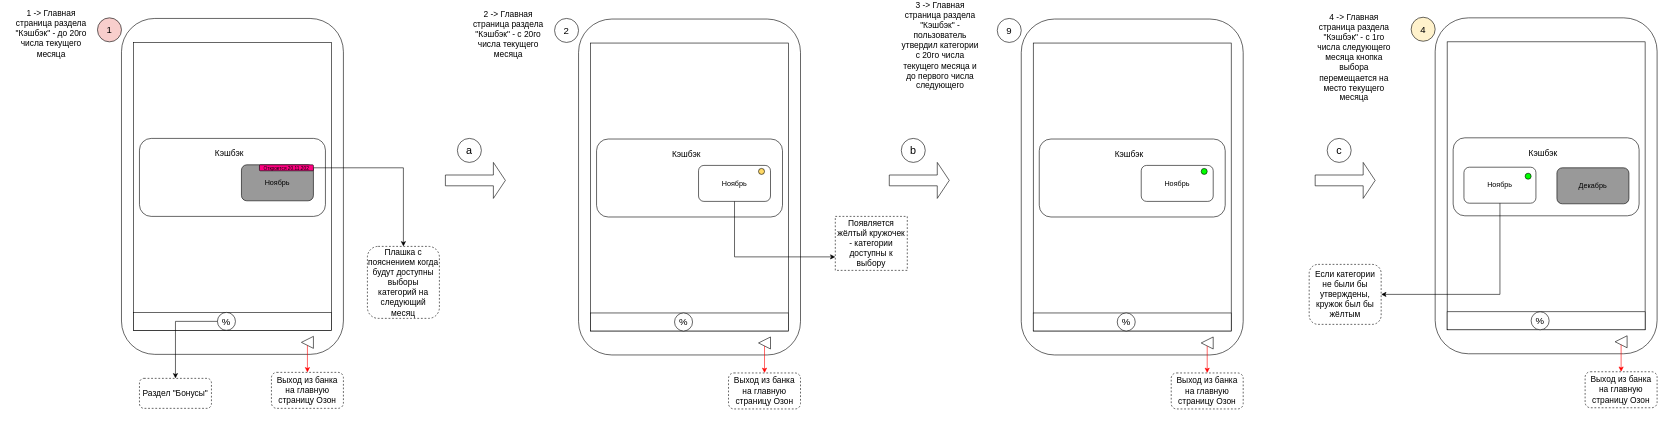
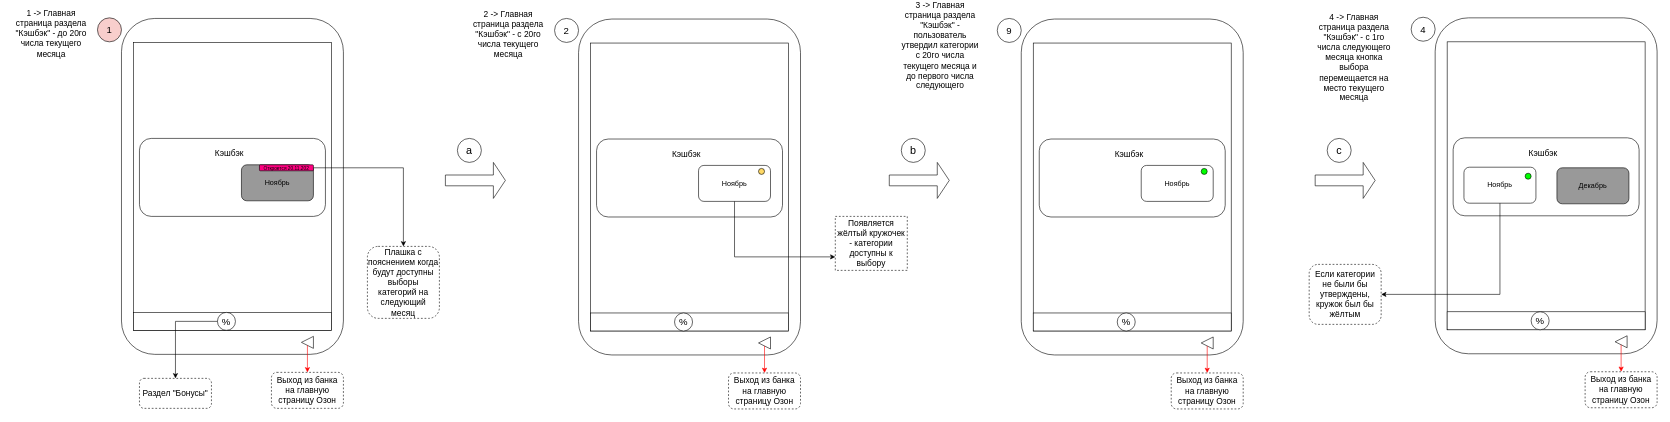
  <mxCell id="0" />
  <mxCell id="1" parent="0" />
  <mxCell id="2" value="" style="group" parent="1" vertex="1" connectable="0"><mxGeometry x="202" y="22" width="370" height="560" as="geometry" /></mxCell>
  <mxCell id="3" value="" style="rounded=1;whiteSpace=wrap;html=1;" parent="2" vertex="1"><mxGeometry width="370" height="560" as="geometry" /></mxCell>
  <mxCell id="4" value="" style="rounded=0;whiteSpace=wrap;html=1;" parent="2" vertex="1"><mxGeometry x="20" y="40" width="330" height="480" as="geometry" /></mxCell>
  <mxCell id="5" value="" style="rounded=1;whiteSpace=wrap;html=1;" parent="2" vertex="1"><mxGeometry x="30" y="200" width="310" height="130" as="geometry" /></mxCell>
  <mxCell id="6" value="Ноябрь" style="rounded=1;whiteSpace=wrap;html=1;fillColor=#999999;" parent="2" vertex="1"><mxGeometry x="200" y="244" width="120" height="60" as="geometry" /></mxCell>
  <mxCell id="7" value="&lt;font style=&quot;font-size: 14px;&quot;&gt;Кэшбэк&lt;/font&gt;" style="text;html=1;align=center;verticalAlign=middle;whiteSpace=wrap;rounded=0;" parent="2" vertex="1"><mxGeometry x="150" y="210" width="60" height="30" as="geometry" /></mxCell>
  <mxCell id="8" value="" style="triangle;whiteSpace=wrap;html=1;rotation=-180;" parent="2" vertex="1"><mxGeometry x="300" y="530" width="20" height="20" as="geometry" /></mxCell>
  <mxCell id="9" value="&lt;font style=&quot;font-size: 8px;&quot;&gt;Откроется 20.11.202&lt;/font&gt;" style="rounded=1;whiteSpace=wrap;html=1;fillColor=#FF0080;" parent="2" vertex="1"><mxGeometry x="230" y="244" width="90" height="10" as="geometry" /></mxCell>
  <mxCell id="10" value="" style="rounded=0;whiteSpace=wrap;html=1;" vertex="1" parent="2"><mxGeometry x="20" y="490" width="330" height="30" as="geometry" /></mxCell>
  <mxCell id="11" value="&lt;font size=&quot;3&quot;&gt;%&lt;/font&gt;" style="ellipse;whiteSpace=wrap;html=1;aspect=fixed;" vertex="1" parent="2"><mxGeometry x="160" y="490" width="30" height="30" as="geometry" /></mxCell>
  <mxCell id="12" value="&lt;font size=&quot;3&quot;&gt;1&lt;/font&gt;" style="ellipse;whiteSpace=wrap;html=1;aspect=fixed;fillColor=#f8cecc;" parent="1" vertex="1"><mxGeometry x="162" y="21" width="40" height="40" as="geometry" /></mxCell>
  <mxCell id="13" value="&lt;font style=&quot;font-size: 14px;&quot;&gt;Выход из банка на главную страницу Озон&lt;/font&gt;" style="rounded=1;whiteSpace=wrap;html=1;dashed=1;" parent="1" vertex="1"><mxGeometry x="452" y="612" width="120" height="60" as="geometry" /></mxCell>
  <mxCell id="14" value="" style="edgeStyle=orthogonalEdgeStyle;rounded=0;orthogonalLoop=1;jettySize=auto;html=1;strokeColor=#FF0000;" parent="1" source="8" target="13" edge="1"><mxGeometry relative="1" as="geometry" /></mxCell>
  <mxCell id="15" value="&lt;font style=&quot;font-size: 14px;&quot;&gt;1 -&amp;gt; Главная страница раздела &quot;Кэшбэк&quot; - до 20го числа текущего месяца&lt;/font&gt;" style="text;html=1;align=center;verticalAlign=middle;whiteSpace=wrap;rounded=0;" parent="1" vertex="1"><mxGeometry x="20" y="22" width="130" height="50" as="geometry" /></mxCell>
  <mxCell id="16" value="" style="group" parent="1" vertex="1" connectable="0"><mxGeometry x="964" y="23" width="370" height="560" as="geometry" /></mxCell>
  <mxCell id="17" value="" style="rounded=1;whiteSpace=wrap;html=1;" parent="16" vertex="1"><mxGeometry width="370" height="560" as="geometry" /></mxCell>
  <mxCell id="18" value="" style="rounded=0;whiteSpace=wrap;html=1;" parent="16" vertex="1"><mxGeometry x="20" y="40" width="330" height="480" as="geometry" /></mxCell>
  <mxCell id="19" value="" style="rounded=1;whiteSpace=wrap;html=1;" parent="16" vertex="1"><mxGeometry x="30" y="200" width="310" height="130" as="geometry" /></mxCell>
  <mxCell id="20" value="Ноябрь" style="rounded=1;whiteSpace=wrap;html=1;" parent="16" vertex="1"><mxGeometry x="200" y="244" width="120" height="60" as="geometry" /></mxCell>
  <mxCell id="21" value="&lt;font style=&quot;font-size: 14px;&quot;&gt;Кэшбэк&lt;/font&gt;" style="text;html=1;align=center;verticalAlign=middle;whiteSpace=wrap;rounded=0;" parent="16" vertex="1"><mxGeometry x="150" y="210" width="60" height="30" as="geometry" /></mxCell>
  <mxCell id="22" value="" style="triangle;whiteSpace=wrap;html=1;rotation=-180;" parent="16" vertex="1"><mxGeometry x="300" y="530" width="20" height="20" as="geometry" /></mxCell>
  <mxCell id="23" value="" style="ellipse;whiteSpace=wrap;html=1;aspect=fixed;fillColor=#FFD966;" parent="16" vertex="1"><mxGeometry x="300" y="249" width="10" height="10" as="geometry" /></mxCell>
  <mxCell id="24" value="" style="rounded=0;whiteSpace=wrap;html=1;" vertex="1" parent="16"><mxGeometry x="20" y="490" width="330" height="30" as="geometry" /></mxCell>
  <mxCell id="25" value="&lt;font size=&quot;3&quot;&gt;%&lt;/font&gt;" style="ellipse;whiteSpace=wrap;html=1;aspect=fixed;" vertex="1" parent="16"><mxGeometry x="160" y="490" width="30" height="30" as="geometry" /></mxCell>
  <mxCell id="26" value="&lt;font size=&quot;3&quot;&gt;2&lt;/font&gt;" style="ellipse;whiteSpace=wrap;html=1;aspect=fixed;" parent="1" vertex="1"><mxGeometry x="924" y="22" width="40" height="40" as="geometry" /></mxCell>
  <mxCell id="27" value="&lt;font style=&quot;font-size: 14px;&quot;&gt;Выход из банка на главную страницу Озон&lt;/font&gt;" style="rounded=1;whiteSpace=wrap;html=1;dashed=1;" parent="1" vertex="1"><mxGeometry x="1214" y="613" width="120" height="60" as="geometry" /></mxCell>
  <mxCell id="28" value="" style="edgeStyle=orthogonalEdgeStyle;rounded=0;orthogonalLoop=1;jettySize=auto;html=1;strokeColor=#FF0000;" parent="1" source="22" target="27" edge="1"><mxGeometry relative="1" as="geometry" /></mxCell>
  <mxCell id="29" value="&lt;font style=&quot;font-size: 14px;&quot;&gt;2 -&amp;gt; Главная страница раздела &quot;Кэшбэк&quot; - с 20го числа текущего месяца&lt;/font&gt;" style="text;html=1;align=center;verticalAlign=middle;whiteSpace=wrap;rounded=0;" parent="1" vertex="1"><mxGeometry x="782" y="23" width="130" height="50" as="geometry" /></mxCell>
  <mxCell id="30" value="&lt;font style=&quot;font-size: 14px;&quot;&gt;Плашка с пояснением когда будут доступны выборы категорий на следующий месяц&lt;/font&gt;" style="whiteSpace=wrap;html=1;fillColor=#FFFFFF;rounded=1;dashed=1;" parent="1" vertex="1"><mxGeometry x="612" y="402" width="120" height="120" as="geometry" /></mxCell>
  <mxCell id="31" value="" style="edgeStyle=orthogonalEdgeStyle;rounded=0;orthogonalLoop=1;jettySize=auto;html=1;" parent="1" source="9" target="30" edge="1"><mxGeometry relative="1" as="geometry" /></mxCell>
  <mxCell id="32" value="" style="shape=singleArrow;whiteSpace=wrap;html=1;" parent="1" vertex="1"><mxGeometry x="742" y="262" width="100" height="60" as="geometry" /></mxCell>
  <mxCell id="33" value="&lt;font style=&quot;font-size: 14px;&quot;&gt;Появляется жёлтый кружочек - категории доступ&lt;span style=&quot;background-color: initial;&quot;&gt;ны к выбору&lt;/span&gt;&lt;/font&gt;" style="whiteSpace=wrap;html=1;fillColor=#FFFFFF;dashed=1;" parent="1" vertex="1"><mxGeometry x="1392" y="352" width="120" height="90" as="geometry" /></mxCell>
  <mxCell id="34" value="" style="group" parent="1" vertex="1" connectable="0"><mxGeometry x="1702" y="23" width="370" height="560" as="geometry" /></mxCell>
  <mxCell id="35" value="" style="rounded=1;whiteSpace=wrap;html=1;" parent="34" vertex="1"><mxGeometry width="370" height="560" as="geometry" /></mxCell>
  <mxCell id="36" value="" style="rounded=0;whiteSpace=wrap;html=1;" parent="34" vertex="1"><mxGeometry x="20" y="40" width="330" height="480" as="geometry" /></mxCell>
  <mxCell id="37" value="" style="rounded=1;whiteSpace=wrap;html=1;" parent="34" vertex="1"><mxGeometry x="30" y="200" width="310" height="130" as="geometry" /></mxCell>
  <mxCell id="38" value="Ноябрь" style="rounded=1;whiteSpace=wrap;html=1;" parent="34" vertex="1"><mxGeometry x="200" y="244" width="120" height="60" as="geometry" /></mxCell>
  <mxCell id="39" value="&lt;font style=&quot;font-size: 14px;&quot;&gt;Кэшбэк&lt;/font&gt;" style="text;html=1;align=center;verticalAlign=middle;whiteSpace=wrap;rounded=0;" parent="34" vertex="1"><mxGeometry x="150" y="210" width="60" height="30" as="geometry" /></mxCell>
  <mxCell id="40" value="" style="triangle;whiteSpace=wrap;html=1;rotation=-180;" parent="34" vertex="1"><mxGeometry x="300" y="530" width="20" height="20" as="geometry" /></mxCell>
  <mxCell id="41" value="" style="ellipse;whiteSpace=wrap;html=1;aspect=fixed;fillColor=#00FF00;" parent="34" vertex="1"><mxGeometry x="300" y="249" width="10" height="10" as="geometry" /></mxCell>
  <mxCell id="42" value="" style="rounded=0;whiteSpace=wrap;html=1;" vertex="1" parent="34"><mxGeometry x="20" y="490" width="330" height="30" as="geometry" /></mxCell>
  <mxCell id="43" value="&lt;font size=&quot;3&quot;&gt;%&lt;/font&gt;" style="ellipse;whiteSpace=wrap;html=1;aspect=fixed;" vertex="1" parent="34"><mxGeometry x="160" y="490" width="30" height="30" as="geometry" /></mxCell>
  <mxCell id="44" value="&lt;font size=&quot;3&quot;&gt;9&lt;/font&gt;" style="ellipse;whiteSpace=wrap;html=1;aspect=fixed;" parent="1" vertex="1"><mxGeometry x="1662" y="22" width="40" height="40" as="geometry" /></mxCell>
  <mxCell id="45" value="&lt;font style=&quot;font-size: 14px;&quot;&gt;Выход из банка на главную страницу Озон&lt;/font&gt;" style="rounded=1;whiteSpace=wrap;html=1;dashed=1;" parent="1" vertex="1"><mxGeometry x="1952" y="613" width="120" height="60" as="geometry" /></mxCell>
  <mxCell id="46" value="" style="edgeStyle=orthogonalEdgeStyle;rounded=0;orthogonalLoop=1;jettySize=auto;html=1;strokeColor=#FF0000;" parent="1" source="40" target="45" edge="1"><mxGeometry relative="1" as="geometry" /></mxCell>
  <mxCell id="47" value="&lt;font style=&quot;font-size: 14px;&quot;&gt;3 -&amp;gt; Главная страница раздела &quot;Кэшбэк&quot; - пользователь утвердил категории с 20го числа текущего месяца и до первого числа следующего&lt;/font&gt;" style="text;html=1;align=center;verticalAlign=middle;whiteSpace=wrap;rounded=0;" parent="1" vertex="1"><mxGeometry x="1502" y="42" width="130" height="50" as="geometry" /></mxCell>
  <mxCell id="48" value="" style="group" parent="1" vertex="1" connectable="0"><mxGeometry x="2392" y="21" width="370" height="560" as="geometry" /></mxCell>
  <mxCell id="49" value="" style="rounded=1;whiteSpace=wrap;html=1;" parent="48" vertex="1"><mxGeometry width="370" height="560" as="geometry" /></mxCell>
  <mxCell id="50" value="" style="rounded=0;whiteSpace=wrap;html=1;" parent="48" vertex="1"><mxGeometry x="20" y="40" width="330" height="480" as="geometry" /></mxCell>
  <mxCell id="51" value="" style="rounded=1;whiteSpace=wrap;html=1;" parent="48" vertex="1"><mxGeometry x="30" y="200" width="310" height="130" as="geometry" /></mxCell>
  <mxCell id="52" value="Ноябрь" style="rounded=1;whiteSpace=wrap;html=1;" parent="48" vertex="1"><mxGeometry x="48" y="249" width="120" height="60" as="geometry" /></mxCell>
  <mxCell id="53" value="&lt;font style=&quot;font-size: 14px;&quot;&gt;Кэшбэк&lt;/font&gt;" style="text;html=1;align=center;verticalAlign=middle;whiteSpace=wrap;rounded=0;" parent="48" vertex="1"><mxGeometry x="150" y="210" width="60" height="30" as="geometry" /></mxCell>
  <mxCell id="54" value="" style="triangle;whiteSpace=wrap;html=1;rotation=-180;" parent="48" vertex="1"><mxGeometry x="300" y="530" width="20" height="20" as="geometry" /></mxCell>
  <mxCell id="55" value="" style="ellipse;whiteSpace=wrap;html=1;aspect=fixed;fillColor=#00FF00;" parent="48" vertex="1"><mxGeometry x="150" y="259" width="10" height="10" as="geometry" /></mxCell>
  <mxCell id="56" value="Декабрь" style="rounded=1;whiteSpace=wrap;html=1;fillColor=#999999;" parent="48" vertex="1"><mxGeometry x="203" y="250" width="120" height="60" as="geometry" /></mxCell>
  <mxCell id="57" value="" style="rounded=0;whiteSpace=wrap;html=1;" vertex="1" parent="48"><mxGeometry x="20" y="490" width="330" height="30" as="geometry" /></mxCell>
  <mxCell id="58" value="&lt;font size=&quot;3&quot;&gt;%&lt;/font&gt;" style="ellipse;whiteSpace=wrap;html=1;aspect=fixed;" vertex="1" parent="48"><mxGeometry x="160" y="490" width="30" height="30" as="geometry" /></mxCell>
- <mxCell id="59" value="&lt;font size=&quot;3&quot;&gt;4&lt;/font&gt;" style="ellipse;whiteSpace=wrap;html=1;aspect=fixed;fillColor=#fff2cc;" parent="1" vertex="1"><mxGeometry x="2352" y="20" width="40" height="40" as="geometry" /></mxCell>
+ <mxCell id="59" value="&lt;font size=&quot;3&quot;&gt;4&lt;/font&gt;" style="ellipse;whiteSpace=wrap;html=1;aspect=fixed;" parent="1" vertex="1"><mxGeometry x="2352" y="20" width="40" height="40" as="geometry" /></mxCell>
  <mxCell id="60" value="&lt;font style=&quot;font-size: 14px;&quot;&gt;Выход из банка на главную страницу Озон&lt;/font&gt;" style="rounded=1;whiteSpace=wrap;html=1;dashed=1;" parent="1" vertex="1"><mxGeometry x="2642" y="611" width="120" height="60" as="geometry" /></mxCell>
  <mxCell id="61" value="" style="edgeStyle=orthogonalEdgeStyle;rounded=0;orthogonalLoop=1;jettySize=auto;html=1;strokeColor=#FF0000;" parent="1" source="54" target="60" edge="1"><mxGeometry relative="1" as="geometry" /></mxCell>
  <mxCell id="62" value="&lt;span style=&quot;font-size: 14px;&quot;&gt;4 -&amp;gt; Главная страница раздела &quot;Кэшбэк&quot; - с 1го числа следующего месяца кнопка выбора перемещается на место текущего месяца&lt;/span&gt;" style="text;html=1;align=center;verticalAlign=middle;whiteSpace=wrap;rounded=0;" parent="1" vertex="1"><mxGeometry x="2192" y="62" width="130" height="50" as="geometry" /></mxCell>
  <mxCell id="63" value="&lt;font style=&quot;font-size: 18px;&quot;&gt;a&lt;/font&gt;" style="ellipse;whiteSpace=wrap;html=1;aspect=fixed;" parent="1" vertex="1"><mxGeometry x="762" y="222" width="40" height="40" as="geometry" /></mxCell>
  <mxCell id="64" value="" style="shape=singleArrow;whiteSpace=wrap;html=1;" parent="1" vertex="1"><mxGeometry x="1482" y="262" width="100" height="60" as="geometry" /></mxCell>
  <mxCell id="65" value="&lt;font style=&quot;font-size: 18px;&quot;&gt;b&lt;/font&gt;" style="ellipse;whiteSpace=wrap;html=1;aspect=fixed;" parent="1" vertex="1"><mxGeometry x="1502" y="222" width="40" height="40" as="geometry" /></mxCell>
  <mxCell id="66" value="" style="shape=singleArrow;whiteSpace=wrap;html=1;" parent="1" vertex="1"><mxGeometry x="2192" y="262" width="100" height="60" as="geometry" /></mxCell>
  <mxCell id="67" value="&lt;font style=&quot;font-size: 18px;&quot;&gt;c&lt;/font&gt;" style="ellipse;whiteSpace=wrap;html=1;aspect=fixed;" parent="1" vertex="1"><mxGeometry x="2212" y="222" width="40" height="40" as="geometry" /></mxCell>
  <mxCell id="68" style="edgeStyle=orthogonalEdgeStyle;rounded=0;orthogonalLoop=1;jettySize=auto;html=1;exitX=0.5;exitY=1;exitDx=0;exitDy=0;entryX=0;entryY=0.75;entryDx=0;entryDy=0;" parent="1" source="20" target="33" edge="1"><mxGeometry relative="1" as="geometry" /></mxCell>
  <mxCell id="69" value="&lt;font style=&quot;font-size: 14px;&quot;&gt;Если категории не были бы утверждены, кружок был бы жёлтым&lt;/font&gt;" style="whiteSpace=wrap;html=1;rounded=1;dashed=1;" parent="1" vertex="1"><mxGeometry x="2182" y="432" width="120" height="100" as="geometry" /></mxCell>
  <mxCell id="70" style="edgeStyle=orthogonalEdgeStyle;rounded=0;orthogonalLoop=1;jettySize=auto;html=1;exitX=0.5;exitY=1;exitDx=0;exitDy=0;entryX=1;entryY=0.5;entryDx=0;entryDy=0;" parent="1" source="52" target="69" edge="1"><mxGeometry relative="1" as="geometry" /></mxCell>
  <mxCell id="71" value="&lt;font style=&quot;font-size: 14px;&quot;&gt;Раздел &quot;Бонусы&quot;&lt;/font&gt;" style="rounded=1;whiteSpace=wrap;html=1;dashed=1;" vertex="1" parent="1"><mxGeometry x="232" y="622" width="120" height="50" as="geometry" /></mxCell>
  <mxCell id="72" value="" style="edgeStyle=orthogonalEdgeStyle;rounded=0;orthogonalLoop=1;jettySize=auto;html=1;" edge="1" parent="1" source="11" target="71"><mxGeometry relative="1" as="geometry" /></mxCell>
